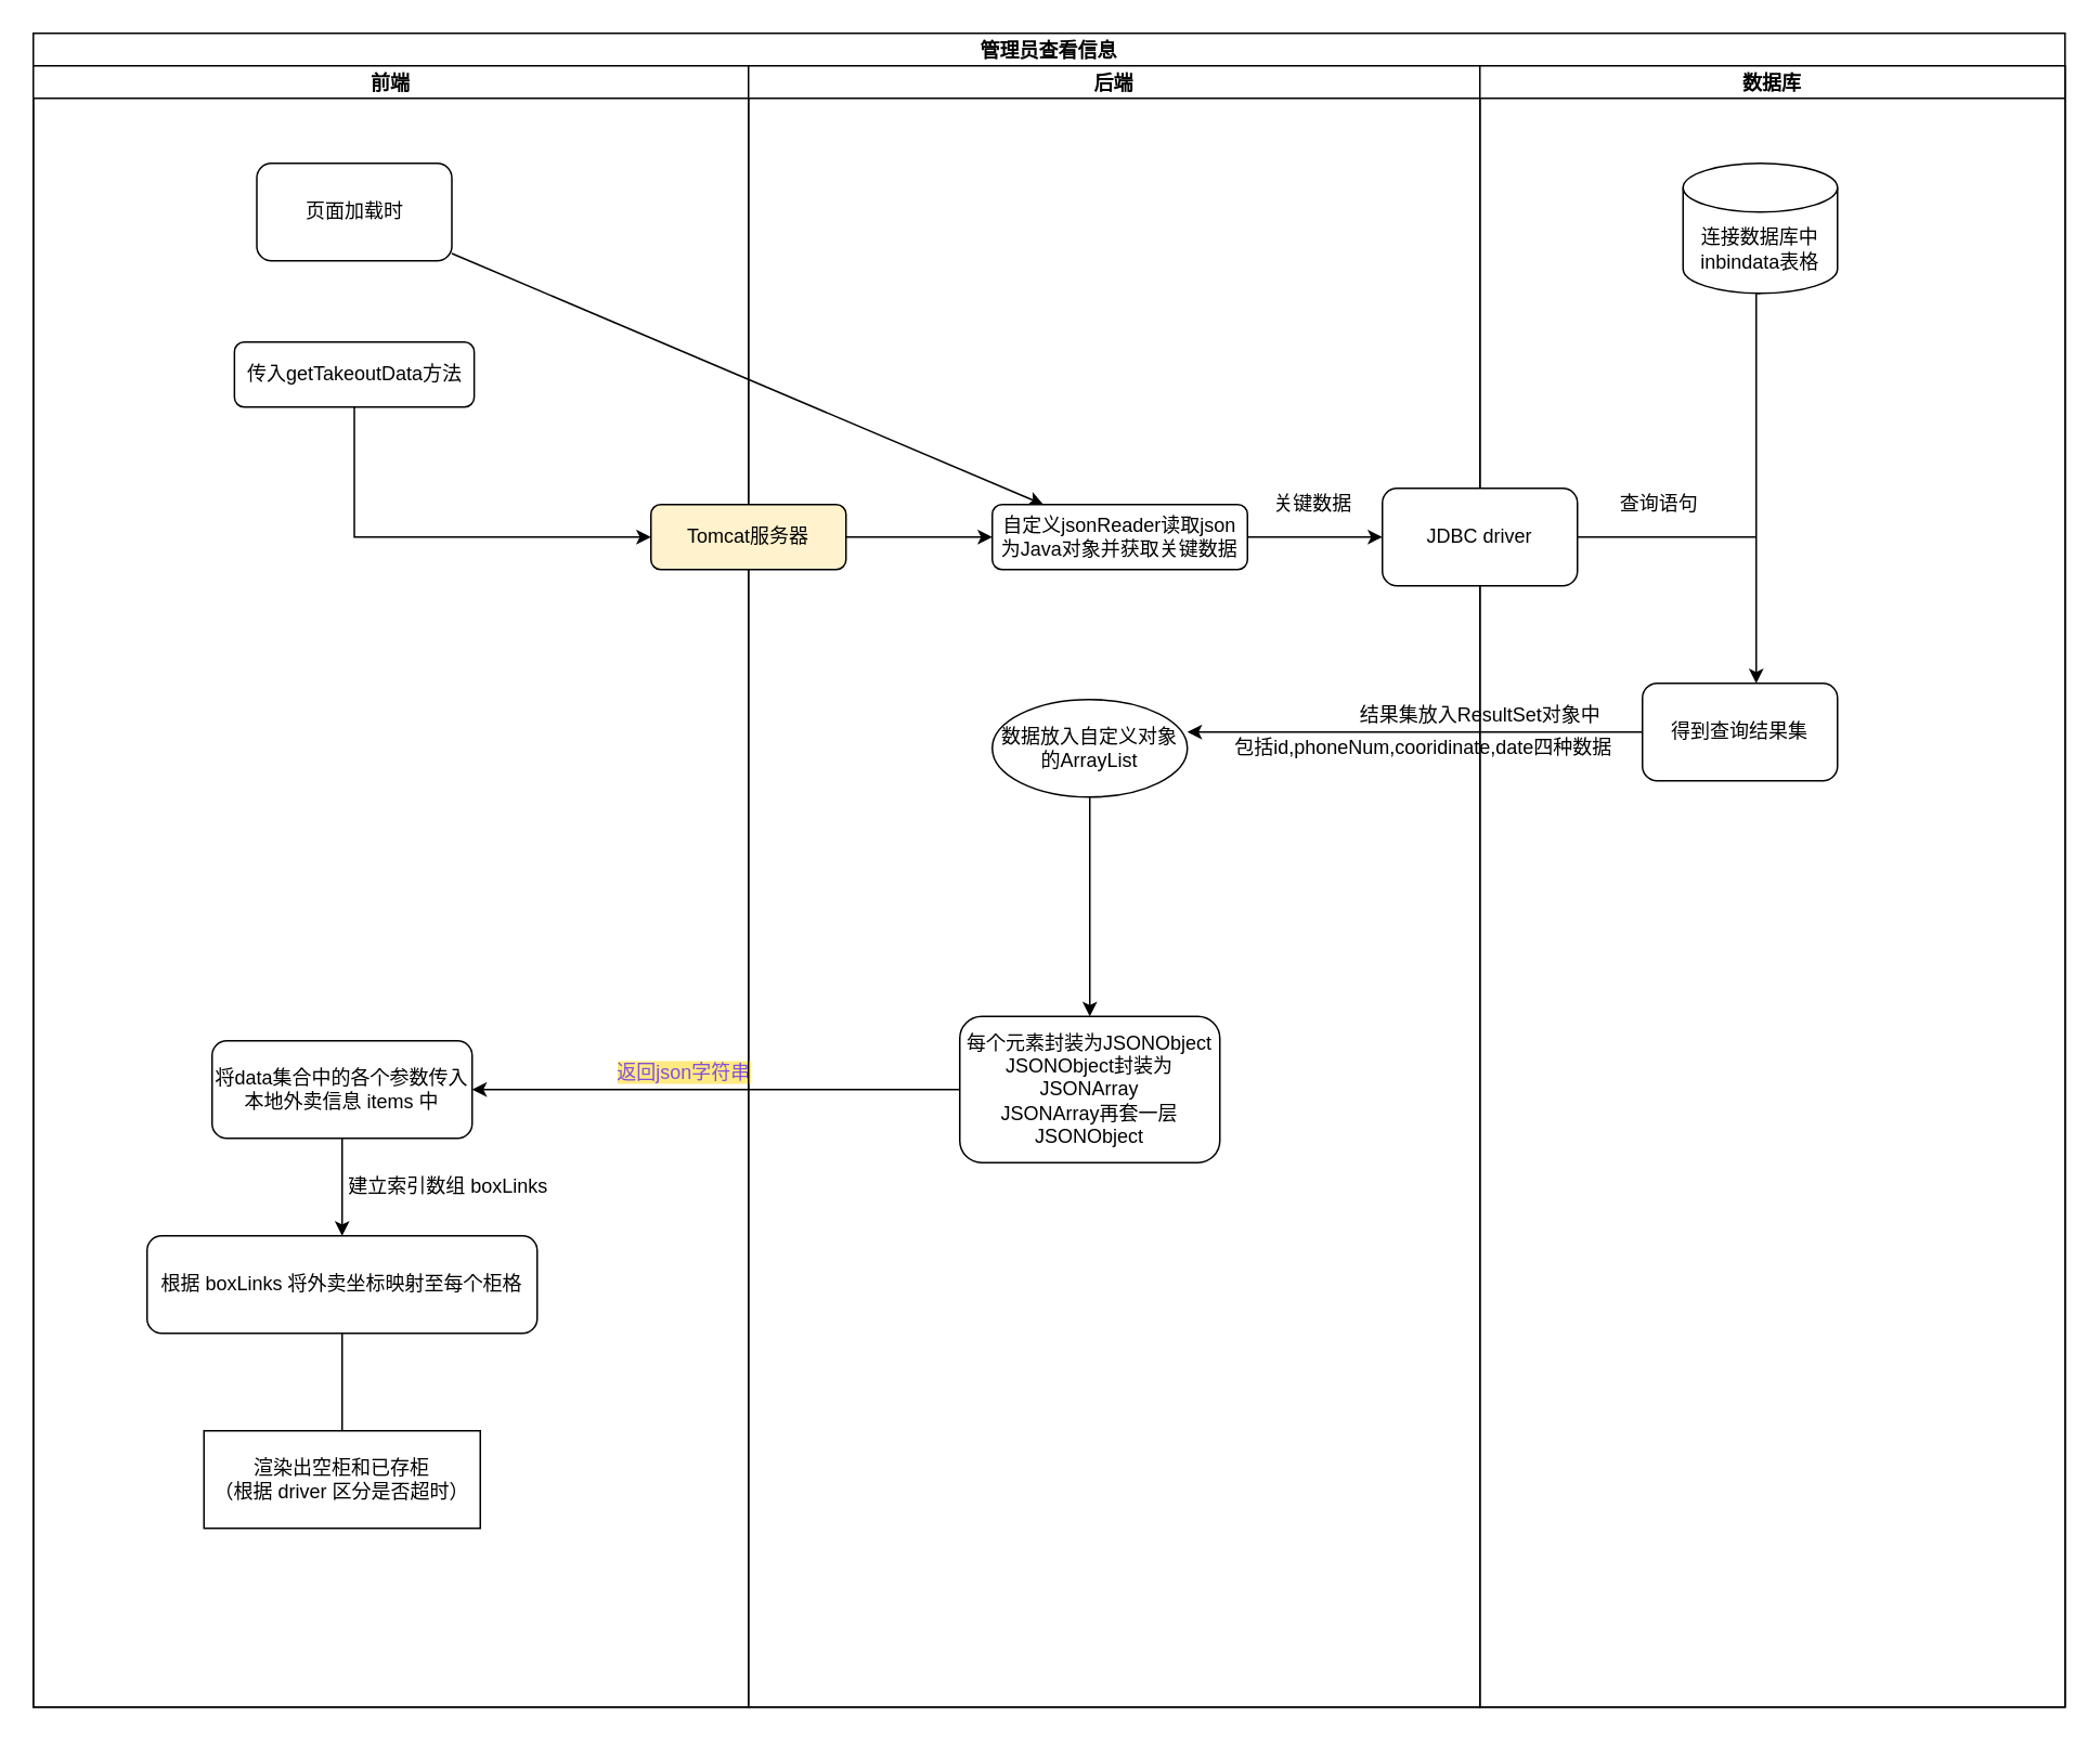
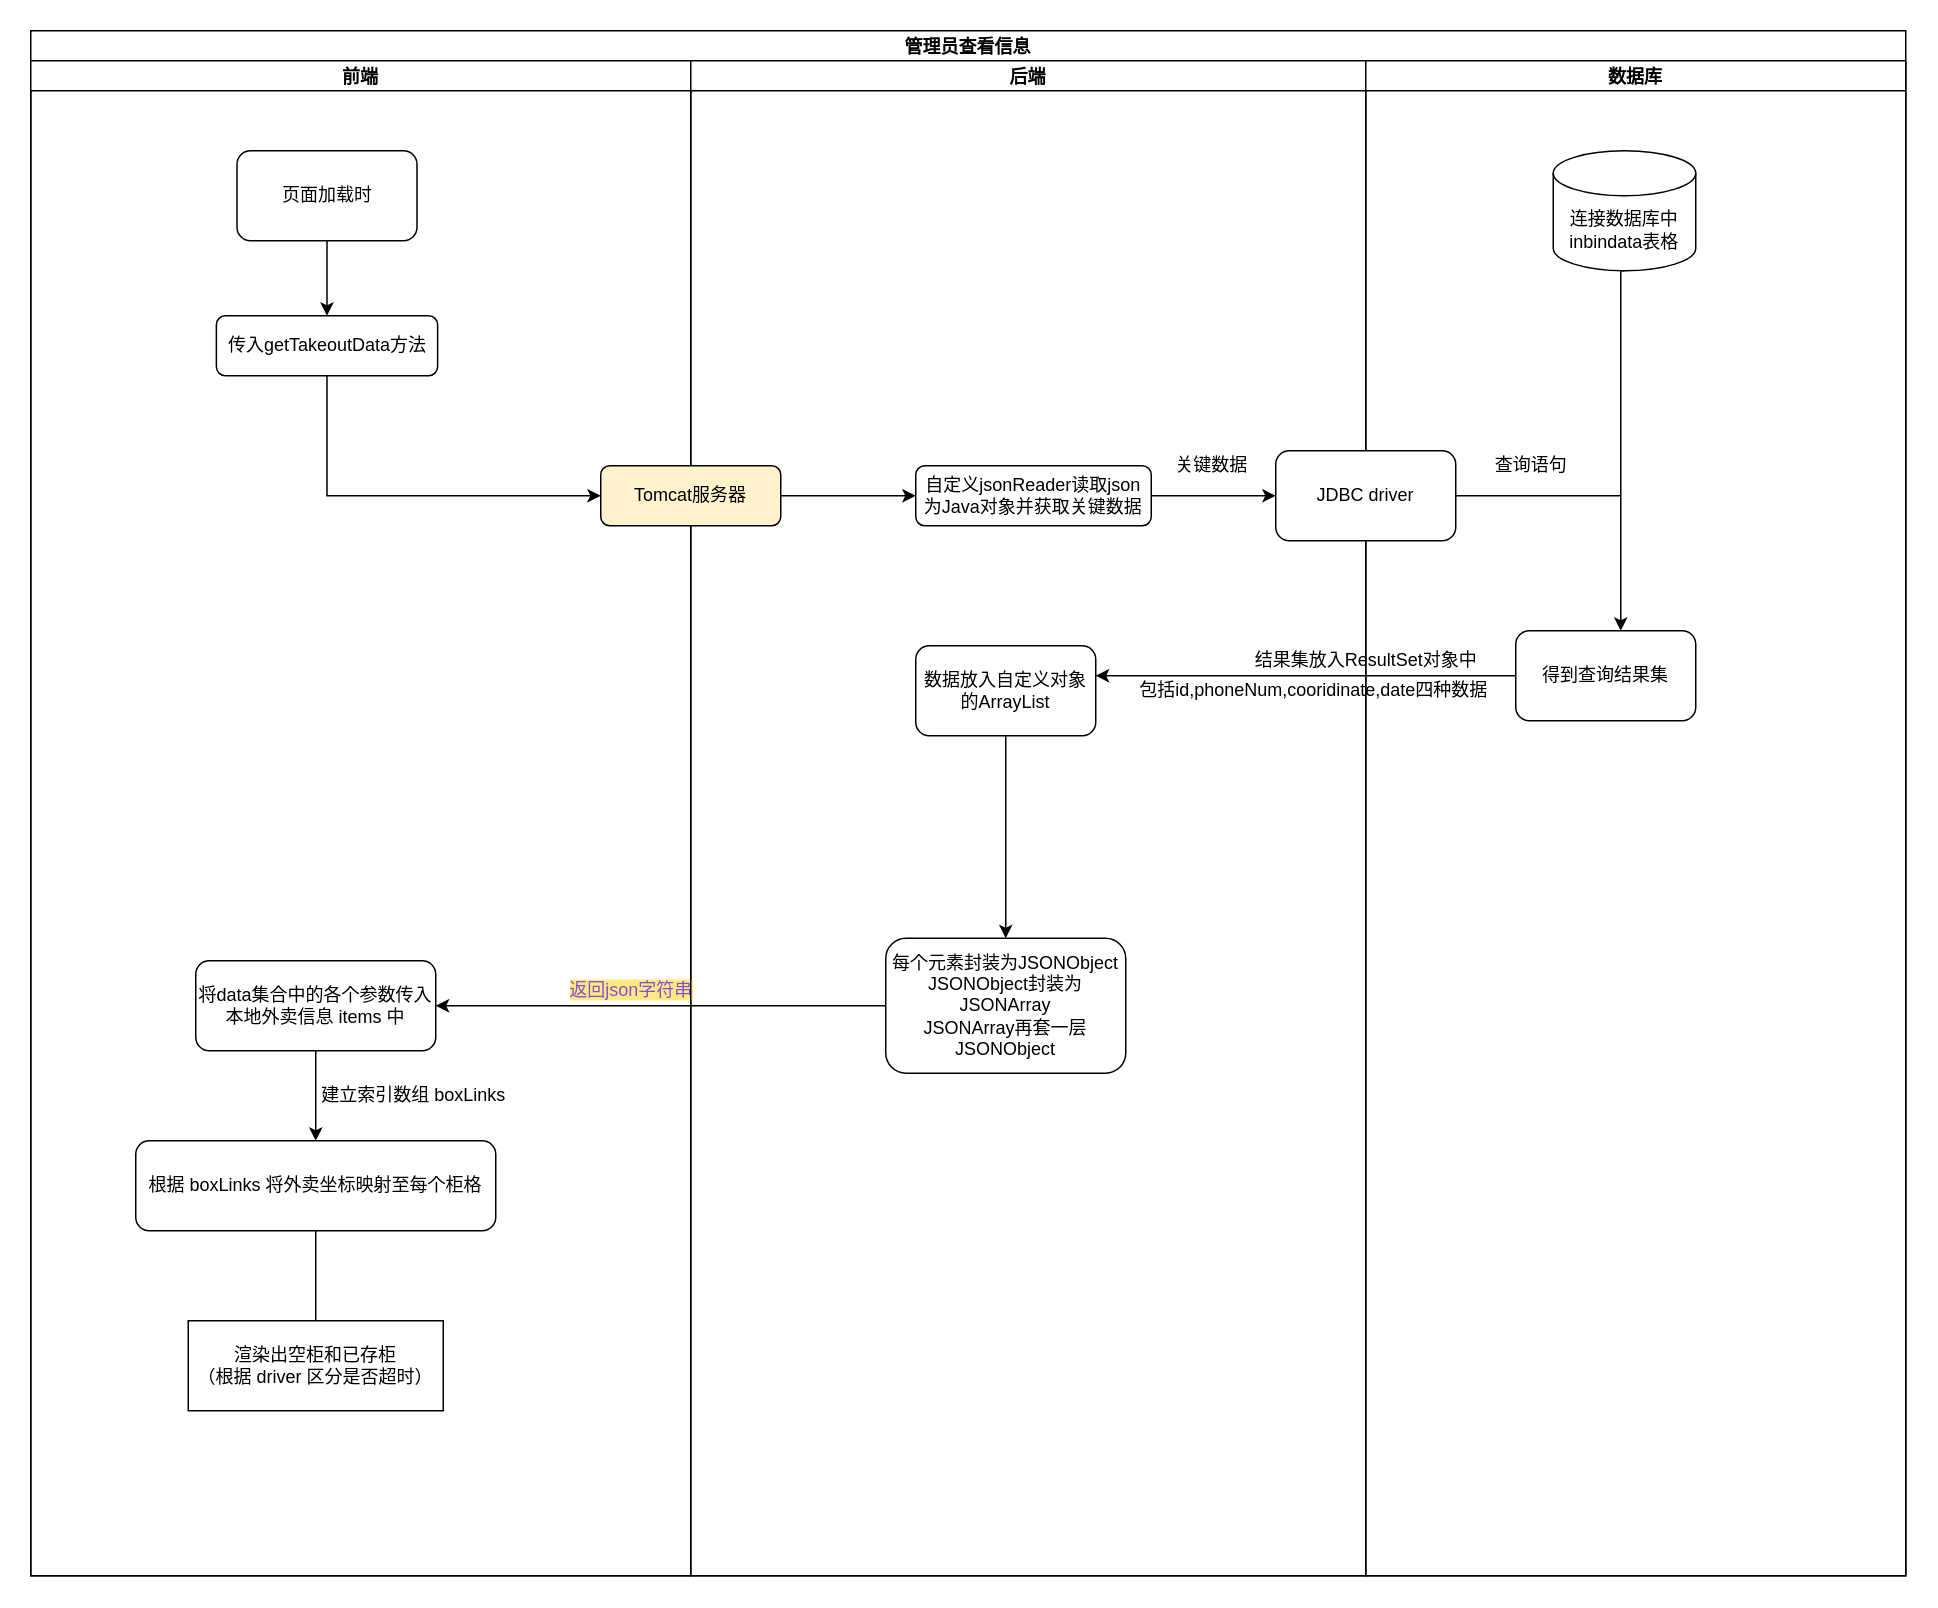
  <mxCell id="0" />
  <mxCell id="1" parent="0" />
  <mxCell id="2" value="管理员查看信息" style="swimlane;childLayout=stackLayout;resizeParent=1;resizeParentMax=0;startSize=20;" parent="1" vertex="1"><mxGeometry x="20" y="20" width="1250" height="1030" as="geometry" /></mxCell>
  <mxCell id="3" style="edgeStyle=orthogonalEdgeStyle;rounded=0;orthogonalLoop=1;jettySize=auto;html=1;entryX=1;entryY=0.333;entryDx=0;entryDy=0;entryPerimeter=0;" parent="2" source="28" target="21" edge="1"><mxGeometry relative="1" as="geometry"><mxPoint x="640" y="430" as="targetPoint" /></mxGeometry></mxCell>
  <mxCell id="4" style="edgeStyle=orthogonalEdgeStyle;rounded=0;orthogonalLoop=1;jettySize=auto;html=1;exitX=0;exitY=0.5;exitDx=0;exitDy=0;entryX=1;entryY=0.5;entryDx=0;entryDy=0;" parent="2" source="22" target="9" edge="1"><mxGeometry relative="1" as="geometry"><mxPoint x="262.5" y="650" as="targetPoint" /></mxGeometry></mxCell>
  <mxCell id="5" value="前端" style="swimlane;startSize=20;" parent="2" vertex="1"><mxGeometry y="20" width="440" height="1010" as="geometry" /></mxCell>
  <mxCell id="6" value="传入getTakeoutData方法" style="rounded=1;whiteSpace=wrap;html=1;" parent="5" vertex="1"><mxGeometry x="123.75" y="170" width="147.5" height="40" as="geometry" /></mxCell>
  <mxCell id="7" value="&lt;font color=&quot;#8250df&quot;&gt;&lt;span style=&quot;background-color: rgb(255 , 234 , 127)&quot;&gt;返回json字符串&lt;br&gt;&lt;/span&gt;&lt;/font&gt;" style="text;html=1;align=center;verticalAlign=middle;resizable=0;points=[];autosize=1;strokeColor=none;fillColor=none;" parent="5" vertex="1"><mxGeometry x="350" y="610" width="100" height="20" as="geometry" /></mxCell>
  <mxCell id="8" style="edgeStyle=orthogonalEdgeStyle;rounded=0;orthogonalLoop=1;jettySize=auto;html=1;entryX=0.5;entryY=0;entryDx=0;entryDy=0;" parent="5" source="9" target="11" edge="1"><mxGeometry relative="1" as="geometry" /></mxCell>
  <mxCell id="9" value="将data集合中的各个参数传入本地外卖信息 items 中" style="rounded=1;whiteSpace=wrap;html=1;" parent="5" vertex="1"><mxGeometry x="110" y="600" width="160" height="60" as="geometry" /></mxCell>
  <mxCell id="10" value="" style="edgeStyle=none;html=1;startArrow=none;" edge="1" parent="5" source="15"><mxGeometry relative="1" as="geometry"><mxPoint x="190.0" y="860" as="targetPoint" /></mxGeometry></mxCell>
  <mxCell id="11" value="根据 boxLinks 将外卖坐标映射至每个柜格" style="rounded=1;whiteSpace=wrap;html=1;" parent="5" vertex="1"><mxGeometry x="70" y="720" width="240" height="60" as="geometry" /></mxCell>
  <mxCell id="12" value="建立索引数组 boxLinks" style="text;html=1;align=center;verticalAlign=middle;resizable=0;points=[];autosize=1;strokeColor=none;fillColor=none;" vertex="1" parent="5"><mxGeometry x="185" y="680" width="140" height="20" as="geometry" /></mxCell>
- <mxCell id="13" value="" style="edgeStyle=none;html=1;" edge="1" parent="5" source="14" target="18"><mxGeometry relative="1" as="geometry" /></mxCell>
+ <mxCell id="13" value="" style="edgeStyle=none;html=1;" edge="1" parent="5" source="14" target="6"><mxGeometry relative="1" as="geometry" /></mxCell>
  <mxCell id="14" value="&lt;span&gt;页面加载时&lt;/span&gt;" style="rounded=1;whiteSpace=wrap;html=1;" vertex="1" parent="5"><mxGeometry x="137.5" y="60" width="120" height="60" as="geometry" /></mxCell>
  <mxCell id="15" value="渲染出空柜和已存柜&lt;br&gt;（根据 driver 区分是否超时）" style="rounded=0;whiteSpace=wrap;html=1;" vertex="1" parent="5"><mxGeometry x="105" y="840" width="170" height="60" as="geometry" /></mxCell>
  <mxCell id="16" value="" style="edgeStyle=none;html=1;endArrow=none;" edge="1" parent="5" source="11" target="15"><mxGeometry relative="1" as="geometry"><mxPoint x="260.0" y="720" as="sourcePoint" /><mxPoint x="260.0" y="800" as="targetPoint" /></mxGeometry></mxCell>
  <mxCell id="17" value="后端" style="swimlane;startSize=20;" parent="2" vertex="1"><mxGeometry x="440" y="20" width="450" height="1010" as="geometry" /></mxCell>
  <mxCell id="18" value="自定义jsonReader读取json为Java对象并获取关键数据" style="rounded=1;whiteSpace=wrap;html=1;" parent="17" vertex="1"><mxGeometry x="150" y="270" width="157" height="40" as="geometry" /></mxCell>
  <mxCell id="19" value="包括id,phoneNum,cooridinate,date四种数据" style="text;html=1;align=center;verticalAlign=middle;resizable=0;points=[];autosize=1;strokeColor=none;fillColor=none;fontColor=#000000;" parent="17" vertex="1"><mxGeometry x="290" y="410" width="250" height="20" as="geometry" /></mxCell>
  <mxCell id="20" style="edgeStyle=orthogonalEdgeStyle;rounded=0;orthogonalLoop=1;jettySize=auto;html=1;" parent="17" source="21" target="22" edge="1"><mxGeometry relative="1" as="geometry" /></mxCell>
- <mxCell id="21" value="数据放入自定义对象的ArrayList" style="ellipse;whiteSpace=wrap;html=1;" parent="17" vertex="1"><mxGeometry x="150" y="390" width="120" height="60" as="geometry" /></mxCell>
+ <mxCell id="21" value="数据放入自定义对象的ArrayList" style="rounded=1;whiteSpace=wrap;html=1;" parent="17" vertex="1"><mxGeometry x="150" y="390" width="120" height="60" as="geometry" /></mxCell>
  <mxCell id="22" value="每个元素封装为JSONObject&lt;br&gt;JSONObject封装为JSONArray&lt;br&gt;JSONArray再套一层JSONObject" style="rounded=1;whiteSpace=wrap;html=1;" parent="17" vertex="1"><mxGeometry x="130" y="585" width="160" height="90" as="geometry" /></mxCell>
  <mxCell id="23" value="关键数据" style="text;html=1;align=center;verticalAlign=middle;resizable=0;points=[];autosize=1;strokeColor=none;fillColor=none;" parent="17" vertex="1"><mxGeometry x="317" y="260" width="60" height="20" as="geometry" /></mxCell>
  <mxCell id="24" value="Tomcat服务器" style="rounded=1;whiteSpace=wrap;html=1;fillColor=#fff2cc;" parent="17" vertex="1"><mxGeometry x="-60" y="270" width="120" height="40" as="geometry" /></mxCell>
  <mxCell id="25" style="edgeStyle=orthogonalEdgeStyle;rounded=0;orthogonalLoop=1;jettySize=auto;html=1;entryX=0;entryY=0.5;entryDx=0;entryDy=0;exitX=1;exitY=0.5;exitDx=0;exitDy=0;" parent="17" source="24" target="18" edge="1"><mxGeometry relative="1" as="geometry"><Array as="points"><mxPoint x="140" y="290" /><mxPoint x="140" y="290" /></Array><mxPoint x="60" y="230" as="sourcePoint" /></mxGeometry></mxCell>
  <mxCell id="26" value="数据库" style="swimlane;startSize=20;" parent="2" vertex="1"><mxGeometry x="890" y="20" width="360" height="1010" as="geometry" /></mxCell>
  <mxCell id="27" style="edgeStyle=orthogonalEdgeStyle;rounded=0;orthogonalLoop=1;jettySize=auto;html=1;exitX=0.5;exitY=1;exitDx=0;exitDy=0;exitPerimeter=0;" parent="26" source="33" target="28" edge="1"><mxGeometry relative="1" as="geometry"><Array as="points"><mxPoint x="170" y="140" /></Array><mxPoint x="170.0" y="150" as="sourcePoint" /></mxGeometry></mxCell>
  <mxCell id="28" value="得到查询结果集" style="rounded=1;whiteSpace=wrap;html=1;" parent="26" vertex="1"><mxGeometry x="100" y="380" width="120" height="60" as="geometry" /></mxCell>
  <mxCell id="29" value="" style="endArrow=none;html=1;rounded=0;exitX=1;exitY=0.5;exitDx=0;exitDy=0;" parent="26" edge="1" source="31"><mxGeometry width="50" height="50" relative="1" as="geometry"><mxPoint x="60" y="259.5" as="sourcePoint" /><mxPoint x="170" y="290" as="targetPoint" /><Array as="points"><mxPoint x="120" y="290" /></Array></mxGeometry></mxCell>
  <mxCell id="30" value="查询语句" style="text;html=1;align=center;verticalAlign=middle;resizable=0;points=[];autosize=1;strokeColor=none;fillColor=none;" parent="26" vertex="1"><mxGeometry x="80" y="260" width="60" height="20" as="geometry" /></mxCell>
  <mxCell id="31" value="JDBC driver" style="rounded=1;whiteSpace=wrap;html=1;" parent="26" vertex="1"><mxGeometry x="-60" y="260" width="120" height="60" as="geometry" /></mxCell>
  <mxCell id="32" value="结果集放入ResultSet对象中" style="text;html=1;align=center;verticalAlign=middle;resizable=0;points=[];autosize=1;strokeColor=none;fillColor=none;" parent="26" vertex="1"><mxGeometry x="-80" y="390" width="160" height="20" as="geometry" /></mxCell>
  <mxCell id="33" value="&lt;span&gt;连接数据库中inbindata表格&lt;/span&gt;" style="shape=cylinder3;whiteSpace=wrap;html=1;boundedLbl=1;backgroundOutline=1;size=15;" vertex="1" parent="26"><mxGeometry x="125" y="60" width="95" height="80" as="geometry" /></mxCell>
  <mxCell id="34" style="edgeStyle=orthogonalEdgeStyle;rounded=0;orthogonalLoop=1;jettySize=auto;html=1;" parent="2" source="18" target="31" edge="1"><mxGeometry relative="1" as="geometry" /></mxCell>
  <mxCell id="35" style="edgeStyle=orthogonalEdgeStyle;rounded=0;orthogonalLoop=1;jettySize=auto;html=1;exitX=0.5;exitY=1;exitDx=0;exitDy=0;entryX=0;entryY=0.5;entryDx=0;entryDy=0;" parent="2" source="6" target="24" edge="1"><mxGeometry relative="1" as="geometry" /></mxCell>
